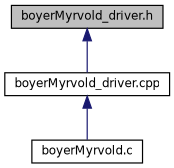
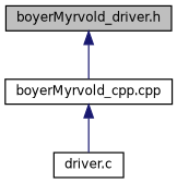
  digraph {
    node [color=black fillcolor=white fontname=Helvetica fontsize=10 shape=record style=filled]
    edge [color=midnightblue dir=back fontname=Helvetica fontsize=10 labelfontname=Helvetica labelfontsize=10 style=solid]
    n1 [fillcolor=grey75 fontcolor=black height=0.2 label="boyerMyrvold_driver.h" width=0.4]
-   n2 [height=0.2 label="boyerMyrvold_driver.cpp" width=0.4]
-   n3 [height=0.2 label="boyerMyrvold.c" width=0.4]
+   n2 [height=0.2 label="boyerMyrvold_cpp.cpp" width=0.4]
+   n3 [height=0.2 label="driver.c" width=0.4]
    n1 -> n2
    n2 -> n3
  }
